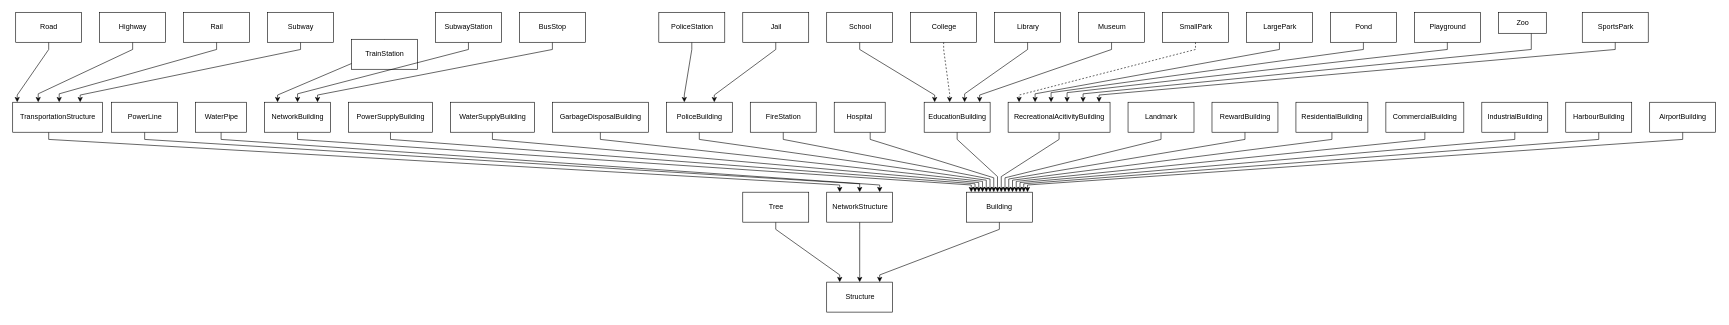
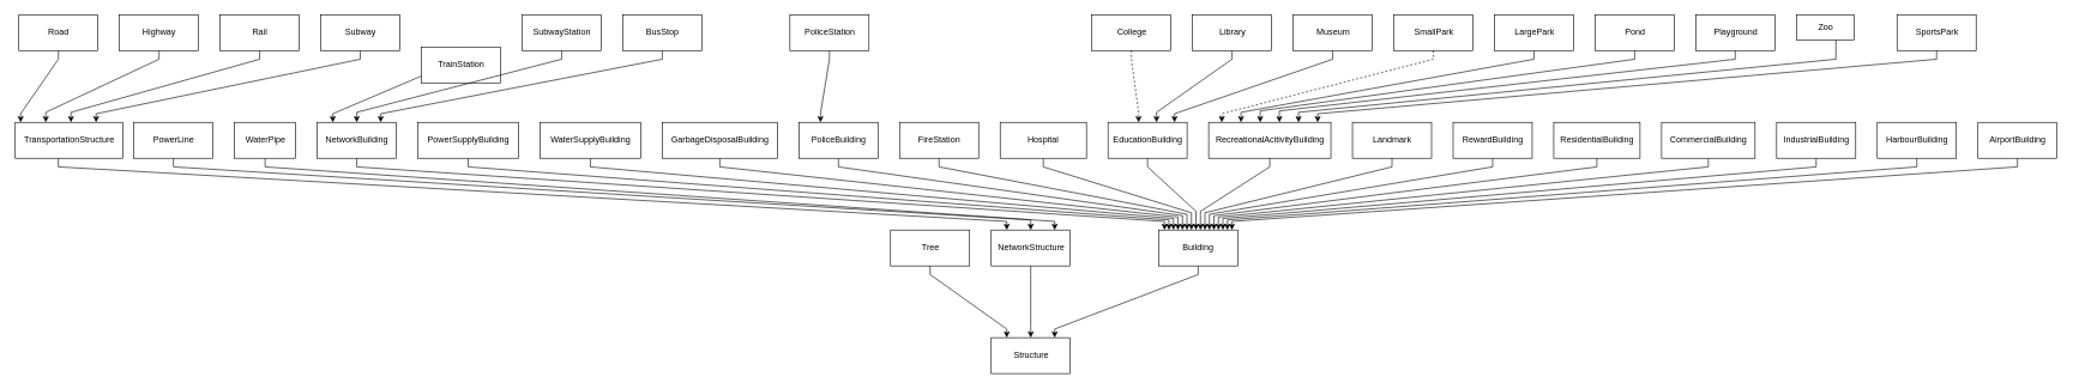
  <mxCell id="0" />
  <mxCell id="1" parent="0" />
  <mxCell id="2" value="Structure" style="html=1;" vertex="1" parent="1"><mxGeometry x="1377.5" y="470" width="110" height="50" as="geometry" /></mxCell>
  <mxCell id="3" style="edgeStyle=orthogonalEdgeStyle;rounded=0;orthogonalLoop=1;jettySize=auto;html=1;noEdgeStyle=1;orthogonal=1;" edge="1" parent="1" source="4" target="2"><mxGeometry relative="1" as="geometry"><Array as="points"><mxPoint x="1292.5" y="382" /><mxPoint x="1399.167" y="458" /></Array></mxGeometry></mxCell>
  <mxCell id="4" value="Tree" style="html=1;" vertex="1" parent="1"><mxGeometry x="1237.5" y="320" width="110" height="50" as="geometry" /></mxCell>
  <mxCell id="5" style="edgeStyle=orthogonalEdgeStyle;rounded=0;orthogonalLoop=1;jettySize=auto;html=1;noEdgeStyle=1;orthogonal=1;" edge="1" parent="1" source="6" target="2"><mxGeometry relative="1" as="geometry"><Array as="points"><mxPoint x="1665.441" y="382" /><mxPoint x="1465.833" y="458" /></Array></mxGeometry></mxCell>
  <mxCell id="6" value="Building" style="html=1;" vertex="1" parent="1"><mxGeometry x="1610.441" y="320" width="110" height="50" as="geometry" /></mxCell>
  <mxCell id="7" style="edgeStyle=orthogonalEdgeStyle;rounded=0;orthogonalLoop=1;jettySize=auto;html=1;noEdgeStyle=1;orthogonal=1;" edge="1" parent="1" source="8" target="22"><mxGeometry relative="1" as="geometry"><Array as="points"><mxPoint x="80" y="82" /><mxPoint x="27.5" y="158" /></Array></mxGeometry></mxCell>
  <mxCell id="8" value="Road" style="html=1;" vertex="1" parent="1"><mxGeometry x="25" width="110" height="50" as="geometry" y="20" /></mxCell>
  <mxCell id="9" style="edgeStyle=orthogonalEdgeStyle;rounded=0;orthogonalLoop=1;jettySize=auto;html=1;noEdgeStyle=1;orthogonal=1;" edge="1" parent="1" source="10" target="22"><mxGeometry relative="1" as="geometry"><Array as="points"><mxPoint x="220" y="82" /><mxPoint x="62.5" y="156" /></Array></mxGeometry></mxCell>
  <mxCell id="10" value="Highway" style="html=1;" vertex="1" parent="1"><mxGeometry x="165" width="110" height="50" as="geometry" y="20" /></mxCell>
  <mxCell id="11" style="edgeStyle=orthogonalEdgeStyle;rounded=0;orthogonalLoop=1;jettySize=auto;html=1;noEdgeStyle=1;orthogonal=1;" edge="1" parent="1" source="12" target="30"><mxGeometry relative="1" as="geometry"><Array as="points"><mxPoint x="640" y="82" /><mxPoint x="461.667" y="158" /></Array></mxGeometry></mxCell>
  <mxCell id="12" value="TrainStation" style="html=1;" vertex="1" parent="1"><mxGeometry x="585" y="65" width="110" height="50" as="geometry" /></mxCell>
  <mxCell id="13" style="edgeStyle=orthogonalEdgeStyle;rounded=0;orthogonalLoop=1;jettySize=auto;html=1;noEdgeStyle=1;orthogonal=1;" edge="1" parent="1" source="14" target="22"><mxGeometry relative="1" as="geometry"><Array as="points"><mxPoint x="360" y="82" /><mxPoint x="97.5" y="156" /></Array></mxGeometry></mxCell>
  <mxCell id="14" value="Rail" style="html=1;" vertex="1" parent="1"><mxGeometry x="305" width="110" height="50" as="geometry" y="20" /></mxCell>
  <mxCell id="15" style="edgeStyle=orthogonalEdgeStyle;rounded=0;orthogonalLoop=1;jettySize=auto;html=1;noEdgeStyle=1;orthogonal=1;" edge="1" parent="1" source="16" target="22"><mxGeometry relative="1" as="geometry"><Array as="points"><mxPoint x="500" y="82" /><mxPoint x="132.5" y="158" /></Array></mxGeometry></mxCell>
  <mxCell id="16" value="Subway" style="html=1;" vertex="1" parent="1"><mxGeometry x="445" width="110" height="50" as="geometry" y="20" /></mxCell>
  <mxCell id="17" style="edgeStyle=orthogonalEdgeStyle;rounded=0;orthogonalLoop=1;jettySize=auto;html=1;noEdgeStyle=1;orthogonal=1;" edge="1" parent="1" source="18" target="30"><mxGeometry relative="1" as="geometry"><Array as="points"><mxPoint x="780" y="82" /><mxPoint x="495" y="156" /></Array></mxGeometry></mxCell>
  <mxCell id="18" value="SubwayStation" style="html=1;" vertex="1" parent="1"><mxGeometry x="725" width="110" height="50" as="geometry" y="20" /></mxCell>
  <mxCell id="19" style="edgeStyle=orthogonalEdgeStyle;rounded=0;orthogonalLoop=1;jettySize=auto;html=1;noEdgeStyle=1;orthogonal=1;" edge="1" parent="1" source="20" target="30"><mxGeometry relative="1" as="geometry"><Array as="points"><mxPoint x="920" y="82" /><mxPoint x="528.333" y="158" /></Array></mxGeometry></mxCell>
  <mxCell id="20" value="BusStop" style="html=1;" vertex="1" parent="1"><mxGeometry x="865" width="110" height="50" as="geometry" y="20" /></mxCell>
  <mxCell id="21" style="edgeStyle=orthogonalEdgeStyle;rounded=0;orthogonalLoop=1;jettySize=auto;html=1;noEdgeStyle=1;orthogonal=1;" edge="1" parent="1" source="22" target="24"><mxGeometry relative="1" as="geometry"><Array as="points"><mxPoint x="80" y="232" /><mxPoint x="1399.167" y="308" /></Array></mxGeometry></mxCell>
  <mxCell id="22" value="TransportationStructure" style="html=1;" vertex="1" parent="1"><mxGeometry x="20" y="170" width="150" height="50" as="geometry" /></mxCell>
  <mxCell id="23" style="edgeStyle=orthogonalEdgeStyle;rounded=0;orthogonalLoop=1;jettySize=auto;html=1;noEdgeStyle=1;orthogonal=1;" edge="1" parent="1" source="24" target="2"><mxGeometry relative="1" as="geometry"><Array as="points"><mxPoint x="1432.5" y="382" /><mxPoint x="1432.5" y="456" /></Array></mxGeometry></mxCell>
  <mxCell id="24" value="NetworkStructure" style="html=1;" vertex="1" parent="1"><mxGeometry x="1377.5" y="320" width="110" height="50" as="geometry" /></mxCell>
  <mxCell id="25" style="edgeStyle=orthogonalEdgeStyle;rounded=0;orthogonalLoop=1;jettySize=auto;html=1;noEdgeStyle=1;orthogonal=1;" edge="1" parent="1" source="26" target="24"><mxGeometry relative="1" as="geometry"><Array as="points"><mxPoint x="240" y="232" /><mxPoint x="1432.5" y="306" /></Array></mxGeometry></mxCell>
  <mxCell id="26" value="PowerLine" style="html=1;" vertex="1" parent="1"><mxGeometry x="185" y="170" width="110" height="50" as="geometry" /></mxCell>
  <mxCell id="27" style="edgeStyle=orthogonalEdgeStyle;rounded=0;orthogonalLoop=1;jettySize=auto;html=1;noEdgeStyle=1;orthogonal=1;" edge="1" parent="1" source="28" target="24"><mxGeometry relative="1" as="geometry"><Array as="points"><mxPoint x="367.5" y="232" /><mxPoint x="1465.833" y="308" /></Array></mxGeometry></mxCell>
  <mxCell id="28" value="WaterPipe" style="html=1;" vertex="1" parent="1"><mxGeometry x="325" y="170" width="85" height="50" as="geometry" /></mxCell>
  <mxCell id="29" style="edgeStyle=orthogonalEdgeStyle;rounded=0;orthogonalLoop=1;jettySize=auto;html=1;noEdgeStyle=1;orthogonal=1;" edge="1" parent="1" source="30" target="6"><mxGeometry relative="1" as="geometry"><Array as="points"><mxPoint x="495" y="232" /><mxPoint x="1618.566" y="308" /></Array></mxGeometry></mxCell>
  <mxCell id="30" value="NetworkBuilding" style="html=1;" vertex="1" parent="1"><mxGeometry x="440" y="170" width="110" height="50" as="geometry" /></mxCell>
  <mxCell id="31" style="edgeStyle=orthogonalEdgeStyle;rounded=0;orthogonalLoop=1;jettySize=auto;html=1;noEdgeStyle=1;orthogonal=1;" edge="1" parent="1" source="32" target="6"><mxGeometry relative="1" as="geometry"><Array as="points"><mxPoint x="650" y="232" /><mxPoint x="1624.816" y="306" /></Array></mxGeometry></mxCell>
  <mxCell id="32" value="PowerSupplyBuilding" style="html=1;" vertex="1" parent="1"><mxGeometry x="580" y="170" width="140" height="50" as="geometry" /></mxCell>
  <mxCell id="33" style="edgeStyle=orthogonalEdgeStyle;rounded=0;orthogonalLoop=1;jettySize=auto;html=1;noEdgeStyle=1;orthogonal=1;" edge="1" parent="1" source="34" target="6"><mxGeometry relative="1" as="geometry"><Array as="points"><mxPoint x="820" y="232" /><mxPoint x="1631.066" y="304" /></Array></mxGeometry></mxCell>
  <mxCell id="34" value="WaterSupplyBuilding" style="html=1;" vertex="1" parent="1"><mxGeometry x="750" y="170" width="140" height="50" as="geometry" /></mxCell>
  <mxCell id="35" style="edgeStyle=orthogonalEdgeStyle;rounded=0;orthogonalLoop=1;jettySize=auto;html=1;noEdgeStyle=1;orthogonal=1;" edge="1" parent="1" source="36" target="6"><mxGeometry relative="1" as="geometry"><Array as="points"><mxPoint x="1000" y="232" /><mxPoint x="1637.316" y="302" /></Array></mxGeometry></mxCell>
  <mxCell id="36" value="GarbageDisposalBuilding" style="html=1;" vertex="1" parent="1"><mxGeometry x="920" y="170" width="160" height="50" as="geometry" /></mxCell>
  <mxCell id="37" style="edgeStyle=orthogonalEdgeStyle;rounded=0;orthogonalLoop=1;jettySize=auto;html=1;noEdgeStyle=1;orthogonal=1;" edge="1" parent="1" source="38" target="6"><mxGeometry relative="1" as="geometry"><Array as="points"><mxPoint x="1165" y="232" /><mxPoint x="1643.566" y="300" /></Array></mxGeometry></mxCell>
  <mxCell id="38" value="PoliceBuilding" style="html=1;" vertex="1" parent="1"><mxGeometry x="1110" y="170" width="110" height="50" as="geometry" /></mxCell>
  <mxCell id="39" style="edgeStyle=orthogonalEdgeStyle;rounded=0;orthogonalLoop=1;jettySize=auto;html=1;noEdgeStyle=1;orthogonal=1;" edge="1" parent="1" source="40" target="38"><mxGeometry relative="1" as="geometry"><Array as="points"><mxPoint x="1152.5" y="82" /><mxPoint x="1140" y="158" /></Array></mxGeometry></mxCell>
  <mxCell id="40" value="PoliceStation" style="html=1;" vertex="1" parent="1"><mxGeometry x="1097.5" width="110" height="50" as="geometry" y="20" /></mxCell>
- <mxCell id="41" style="edgeStyle=orthogonalEdgeStyle;rounded=0;orthogonalLoop=1;jettySize=auto;html=1;noEdgeStyle=1;orthogonal=1;" edge="1" parent="1" source="42" target="38"><mxGeometry relative="1" as="geometry"><Array as="points"><mxPoint x="1292.5" y="82" /><mxPoint x="1190" y="158" /></Array></mxGeometry></mxCell>
- <mxCell id="42" value="Jail" style="html=1;" vertex="1" parent="1"><mxGeometry x="1237.5" width="110" height="50" as="geometry" y="20" /></mxCell>
  <mxCell id="43" style="edgeStyle=orthogonalEdgeStyle;rounded=0;orthogonalLoop=1;jettySize=auto;html=1;noEdgeStyle=1;orthogonal=1;" edge="1" parent="1" source="44" target="6"><mxGeometry relative="1" as="geometry"><Array as="points"><mxPoint x="1305" y="232" /><mxPoint x="1649.816" y="298" /></Array></mxGeometry></mxCell>
  <mxCell id="44" value="FireStation" style="html=1;" vertex="1" parent="1"><mxGeometry x="1250" y="170" width="110" height="50" as="geometry" /></mxCell>
  <mxCell id="45" style="edgeStyle=orthogonalEdgeStyle;rounded=0;orthogonalLoop=1;jettySize=auto;html=1;noEdgeStyle=1;orthogonal=1;" edge="1" parent="1" source="46" target="6"><mxGeometry relative="1" as="geometry"><Array as="points"><mxPoint x="1450" y="232" /><mxPoint x="1656.066" y="296" /></Array></mxGeometry></mxCell>
- <mxCell id="46" value="Hospital" style="rounded=0;whiteSpace=wrap;html=1;" vertex="1" parent="1"><mxGeometry x="1390" y="170" width="85" height="50" as="geometry" /></mxCell>
+ <mxCell id="46" value="Hospital" style="rounded=0;whiteSpace=wrap;html=1;" vertex="1" parent="1"><mxGeometry x="1390" y="170" width="120" height="50" as="geometry" /></mxCell>
  <mxCell id="47" style="edgeStyle=orthogonalEdgeStyle;rounded=0;orthogonalLoop=1;jettySize=auto;html=1;noEdgeStyle=1;orthogonal=1;" edge="1" parent="1" source="48" target="6"><mxGeometry relative="1" as="geometry"><Array as="points"><mxPoint x="1595" y="232" /><mxPoint x="1662.316" y="294" /></Array></mxGeometry></mxCell>
  <mxCell id="48" value="EducationBuilding" style="html=1;" vertex="1" parent="1"><mxGeometry x="1540" y="170" width="110" height="50" as="geometry" /></mxCell>
- <mxCell id="49" style="edgeStyle=orthogonalEdgeStyle;rounded=0;orthogonalLoop=1;jettySize=auto;html=1;noEdgeStyle=1;orthogonal=1;" edge="1" parent="1" source="50" target="48"><mxGeometry relative="1" as="geometry"><Array as="points"><mxPoint x="1432.5" y="82" /><mxPoint x="1557.5" y="158" /></Array></mxGeometry></mxCell>
- <mxCell id="50" value="School" style="html=1;" vertex="1" parent="1"><mxGeometry x="1377.5" width="110" height="50" as="geometry" y="20" /></mxCell>
  <mxCell id="51" style="edgeStyle=orthogonalEdgeStyle;rounded=0;orthogonalLoop=1;jettySize=auto;html=1;noEdgeStyle=1;orthogonal=1;dashed=1;" edge="1" parent="1" source="52" target="48"><mxGeometry relative="1" as="geometry"><Array as="points"><mxPoint x="1572.5" y="82" /><mxPoint x="1582.5" y="156" /></Array></mxGeometry></mxCell>
  <mxCell id="52" value="College" style="html=1;" vertex="1" parent="1"><mxGeometry x="1517.5" width="110" height="50" as="geometry" y="20" /></mxCell>
  <mxCell id="53" style="edgeStyle=orthogonalEdgeStyle;rounded=0;orthogonalLoop=1;jettySize=auto;html=1;noEdgeStyle=1;orthogonal=1;" edge="1" parent="1" source="54" target="48"><mxGeometry relative="1" as="geometry"><Array as="points"><mxPoint x="1712.5" y="82" /><mxPoint x="1607.5" y="156" /></Array></mxGeometry></mxCell>
  <mxCell id="54" value="Library" style="html=1;" vertex="1" parent="1"><mxGeometry x="1657.5" width="110" height="50" as="geometry" y="20" /></mxCell>
  <mxCell id="55" style="edgeStyle=orthogonalEdgeStyle;rounded=0;orthogonalLoop=1;jettySize=auto;html=1;noEdgeStyle=1;orthogonal=1;" edge="1" parent="1" source="56" target="48"><mxGeometry relative="1" as="geometry"><Array as="points"><mxPoint x="1852.5" y="82" /><mxPoint x="1632.5" y="158" /></Array></mxGeometry></mxCell>
  <mxCell id="56" value="Museum" style="html=1;" vertex="1" parent="1"><mxGeometry x="1797.5" width="110" height="50" as="geometry" y="20" /></mxCell>
  <mxCell id="57" style="edgeStyle=orthogonalEdgeStyle;rounded=0;orthogonalLoop=1;jettySize=auto;html=1;noEdgeStyle=1;orthogonal=1;" edge="1" parent="1" source="58" target="6"><mxGeometry relative="1" as="geometry"><Array as="points"><mxPoint x="1765" y="232" /><mxPoint x="1668.566" y="294" /></Array></mxGeometry></mxCell>
  <mxCell id="58" value="RecreationalAcitivityBuilding" style="html=1;" vertex="1" parent="1"><mxGeometry x="1680" y="170" width="170" height="50" as="geometry" /></mxCell>
  <mxCell id="59" style="edgeStyle=orthogonalEdgeStyle;rounded=0;orthogonalLoop=1;jettySize=auto;html=1;noEdgeStyle=1;orthogonal=1;dashed=1;" edge="1" parent="1" source="60" target="58"><mxGeometry relative="1" as="geometry"><Array as="points"><mxPoint x="1992.5" y="82" /><mxPoint x="1698.333" y="158" /></Array></mxGeometry></mxCell>
  <mxCell id="60" value="SmallPark" style="html=1;" vertex="1" parent="1"><mxGeometry x="1937.5" width="110" height="50" as="geometry" y="20" /></mxCell>
  <mxCell id="61" style="edgeStyle=orthogonalEdgeStyle;rounded=0;orthogonalLoop=1;jettySize=auto;html=1;noEdgeStyle=1;orthogonal=1;" edge="1" parent="1" source="62" target="58"><mxGeometry relative="1" as="geometry"><Array as="points"><mxPoint x="2132.5" y="82" /><mxPoint x="1725" y="156" /></Array></mxGeometry></mxCell>
  <mxCell id="62" value="LargePark" style="html=1;" vertex="1" parent="1"><mxGeometry x="2077.5" width="110" height="50" as="geometry" y="20" /></mxCell>
  <mxCell id="63" style="edgeStyle=orthogonalEdgeStyle;rounded=0;orthogonalLoop=1;jettySize=auto;html=1;noEdgeStyle=1;orthogonal=1;" edge="1" parent="1" source="64" target="58"><mxGeometry relative="1" as="geometry"><Array as="points"><mxPoint x="2272.5" y="82" /><mxPoint x="1751.667" y="154" /></Array></mxGeometry></mxCell>
  <mxCell id="64" value="Pond" style="html=1;" vertex="1" parent="1"><mxGeometry x="2217.5" width="110" height="50" as="geometry" y="20" /></mxCell>
  <mxCell id="65" style="edgeStyle=orthogonalEdgeStyle;rounded=0;orthogonalLoop=1;jettySize=auto;html=1;noEdgeStyle=1;orthogonal=1;" edge="1" parent="1" source="66" target="58"><mxGeometry relative="1" as="geometry"><Array as="points"><mxPoint x="2412.5" y="82" /><mxPoint x="1778.333" y="154" /></Array></mxGeometry></mxCell>
  <mxCell id="66" value="Playground" style="html=1;" vertex="1" parent="1"><mxGeometry x="2357.5" width="110" height="50" as="geometry" y="20" /></mxCell>
  <mxCell id="67" style="edgeStyle=orthogonalEdgeStyle;rounded=0;orthogonalLoop=1;jettySize=auto;html=1;noEdgeStyle=1;orthogonal=1;" edge="1" parent="1" source="68" target="58"><mxGeometry relative="1" as="geometry"><Array as="points"><mxPoint x="2552.5" y="82" /><mxPoint x="1805" y="156" /></Array></mxGeometry></mxCell>
  <mxCell id="68" value="Zoo" style="html=1;" vertex="1" parent="1"><mxGeometry x="2497.5" y="20" width="80" height="35" as="geometry" /></mxCell>
  <mxCell id="69" style="edgeStyle=orthogonalEdgeStyle;rounded=0;orthogonalLoop=1;jettySize=auto;html=1;noEdgeStyle=1;orthogonal=1;" edge="1" parent="1" source="70" target="58"><mxGeometry relative="1" as="geometry"><Array as="points"><mxPoint x="2692.5" y="82" /><mxPoint x="1831.667" y="158" /></Array></mxGeometry></mxCell>
  <mxCell id="70" value="SportsPark" style="html=1;" vertex="1" parent="1"><mxGeometry x="2637.5" width="110" height="50" as="geometry" y="20" /></mxCell>
  <mxCell id="71" style="edgeStyle=orthogonalEdgeStyle;rounded=0;orthogonalLoop=1;jettySize=auto;html=1;noEdgeStyle=1;orthogonal=1;" edge="1" parent="1" source="72" target="6"><mxGeometry relative="1" as="geometry"><Array as="points"><mxPoint x="1935" y="232" /><mxPoint x="1674.816" y="296" /></Array></mxGeometry></mxCell>
  <mxCell id="72" value="Landmark" style="html=1;" vertex="1" parent="1"><mxGeometry x="1880" y="170" width="110" height="50" as="geometry" /></mxCell>
  <mxCell id="73" style="edgeStyle=orthogonalEdgeStyle;rounded=0;orthogonalLoop=1;jettySize=auto;html=1;noEdgeStyle=1;orthogonal=1;" edge="1" parent="1" source="74" target="6"><mxGeometry relative="1" as="geometry"><Array as="points"><mxPoint x="2075" y="232" /><mxPoint x="1681.066" y="298" /></Array></mxGeometry></mxCell>
  <mxCell id="74" value="RewardBuilding" style="html=1;" vertex="1" parent="1"><mxGeometry x="2020" y="170" width="110" height="50" as="geometry" /></mxCell>
  <mxCell id="75" style="edgeStyle=orthogonalEdgeStyle;rounded=0;orthogonalLoop=1;jettySize=auto;html=1;noEdgeStyle=1;orthogonal=1;" edge="1" parent="1" source="76" target="6"><mxGeometry relative="1" as="geometry"><Array as="points"><mxPoint x="2220" y="232" /><mxPoint x="1687.316" y="300" /></Array></mxGeometry></mxCell>
  <mxCell id="76" value="ResidentialBuilding" style="html=1;" vertex="1" parent="1"><mxGeometry x="2160" y="170" width="120" height="50" as="geometry" /></mxCell>
  <mxCell id="77" style="edgeStyle=orthogonalEdgeStyle;rounded=0;orthogonalLoop=1;jettySize=auto;html=1;noEdgeStyle=1;orthogonal=1;" edge="1" parent="1" source="78" target="6"><mxGeometry relative="1" as="geometry"><Array as="points"><mxPoint x="2375" y="232" /><mxPoint x="1693.566" y="302" /></Array></mxGeometry></mxCell>
  <mxCell id="78" value="CommercialBuilding" style="html=1;" vertex="1" parent="1"><mxGeometry x="2310" y="170" width="130" height="50" as="geometry" /></mxCell>
  <mxCell id="79" style="edgeStyle=orthogonalEdgeStyle;rounded=0;orthogonalLoop=1;jettySize=auto;html=1;noEdgeStyle=1;orthogonal=1;" edge="1" parent="1" source="80" target="6"><mxGeometry relative="1" as="geometry"><Array as="points"><mxPoint x="2525" y="232" /><mxPoint x="1699.816" y="304" /></Array></mxGeometry></mxCell>
  <mxCell id="80" value="IndustrialBuilding" style="html=1;" vertex="1" parent="1"><mxGeometry x="2470" y="170" width="110" height="50" as="geometry" /></mxCell>
  <mxCell id="81" style="edgeStyle=orthogonalEdgeStyle;rounded=0;orthogonalLoop=1;jettySize=auto;html=1;noEdgeStyle=1;orthogonal=1;" edge="1" parent="1" source="82" target="6"><mxGeometry relative="1" as="geometry"><Array as="points"><mxPoint x="2665" y="232" /><mxPoint x="1706.066" y="306" /></Array></mxGeometry></mxCell>
  <mxCell id="82" value="HarbourBuilding" style="html=1;" vertex="1" parent="1"><mxGeometry x="2610" y="170" width="110" height="50" as="geometry" /></mxCell>
  <mxCell id="83" style="edgeStyle=orthogonalEdgeStyle;rounded=0;orthogonalLoop=1;jettySize=auto;html=1;noEdgeStyle=1;orthogonal=1;" edge="1" parent="1" source="84" target="6"><mxGeometry relative="1" as="geometry"><Array as="points"><mxPoint x="2805" y="232" /><mxPoint x="1712.316" y="308" /></Array></mxGeometry></mxCell>
  <mxCell id="84" value="AirportBuilding" style="html=1;" vertex="1" parent="1"><mxGeometry x="2750" y="170" width="110" height="50" as="geometry" /></mxCell>
